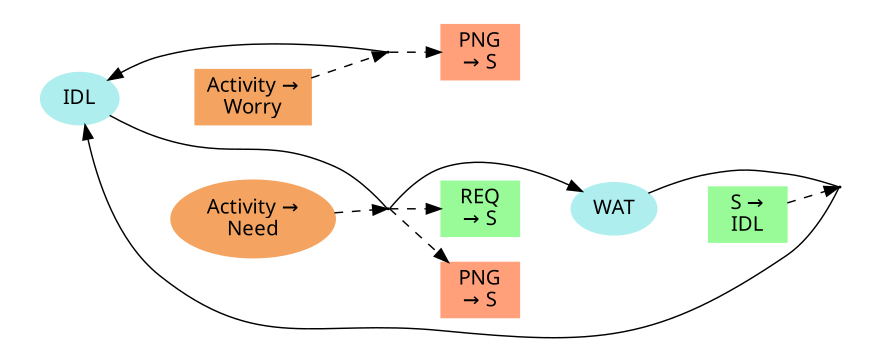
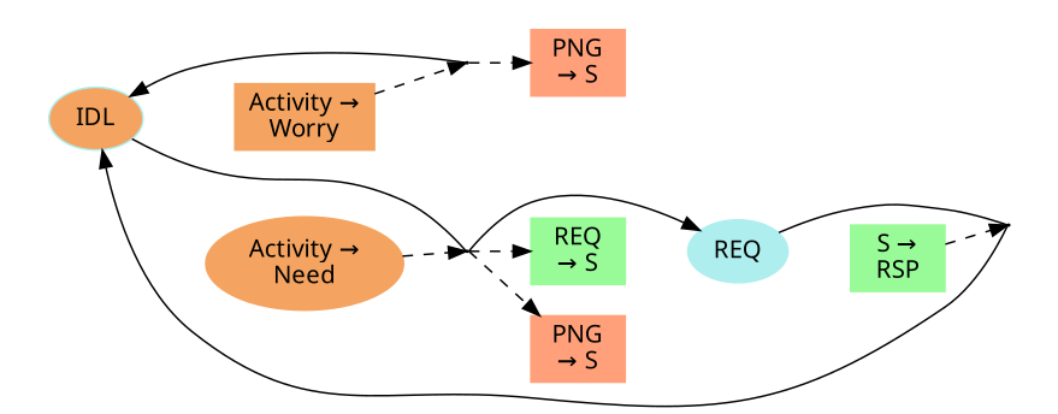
  digraph {
    color=white
    concentrate=true
    fontname="sans-serif"
    rankdir=LR
    node [fontname="sans-serif" shape=box style=filled]
    edge [fontname="sans-serif"]
-   n1 [color=PaleTurquoise label=IDL shape=ellipse]
+   n1 [color=PaleTurquoise label=IDL shape=ellipse fillcolor=SandyBrown]
    n2 [color=SandyBrown label="Activity &#8594;\nWorry"]
    T_0_18446744073709551615 [height=0.015 shape=point width=0.015 style=""]
    n4 [color=SandyBrown label="Activity &#8594;\nNeed" shape=ellipse]
    T_1_18446744073709551615 [height=0.015 shape=point width=0.015 style=""]
-   n6 [color=PaleTurquoise label=WAT shape=ellipse]
-   n7 [color=PaleGreen label="S &#8594;\nIDL"]
+   n6 [color=PaleTurquoise label=REQ shape=ellipse]
+   n7 [color=PaleGreen label="S &#8594;\nRSP"]
    T_2_18446744073709551615 [height=0.015 shape=point width=0.015 style=""]
    n9 [color=LightSalmon label="PNG\n&#8594; S"]
    n10 [color=PaleGreen label="REQ\n&#8594; S"]
    n11 [color=LightSalmon label="PNG\n&#8594; S"]
    subgraph cluster_1 {
      subgraph cluster_2 {
        n1
        n2
        T_0_18446744073709551615
      }
      subgraph cluster_3 {
        n4
        T_1_18446744073709551615
      }
    }
    subgraph cluster_4 {
      subgraph cluster_5 {
        n6
        n7
        T_2_18446744073709551615
      }
    }
    n1 -> n2 [style=invis]
    n1 -> T_0_18446744073709551615 [arrowhead=none direction=forward]
    n1 -> n4 [style=invis]
    n1 -> T_1_18446744073709551615 [arrowhead=none direction=forward]
    n2 -> T_0_18446744073709551615 [style=dashed]
    T_0_18446744073709551615 -> n1 [constraint=false]
    T_0_18446744073709551615 -> n9 [style=dashed]
    n4 -> T_1_18446744073709551615 [style=dashed]
    T_1_18446744073709551615 -> n6 [constraint=true]
    T_1_18446744073709551615 -> n10 [style=dashed]
    T_1_18446744073709551615 -> n11 [style=dashed]
    n6 -> n7 [style=invis]
    n6 -> T_2_18446744073709551615 [arrowhead=none direction=forward]
    n7 -> T_2_18446744073709551615 [style=dashed]
    T_2_18446744073709551615 -> n1 [constraint=false]
    n10 -> n6 [style=invis]
    n11 -> n6 [style=invis]
  }
